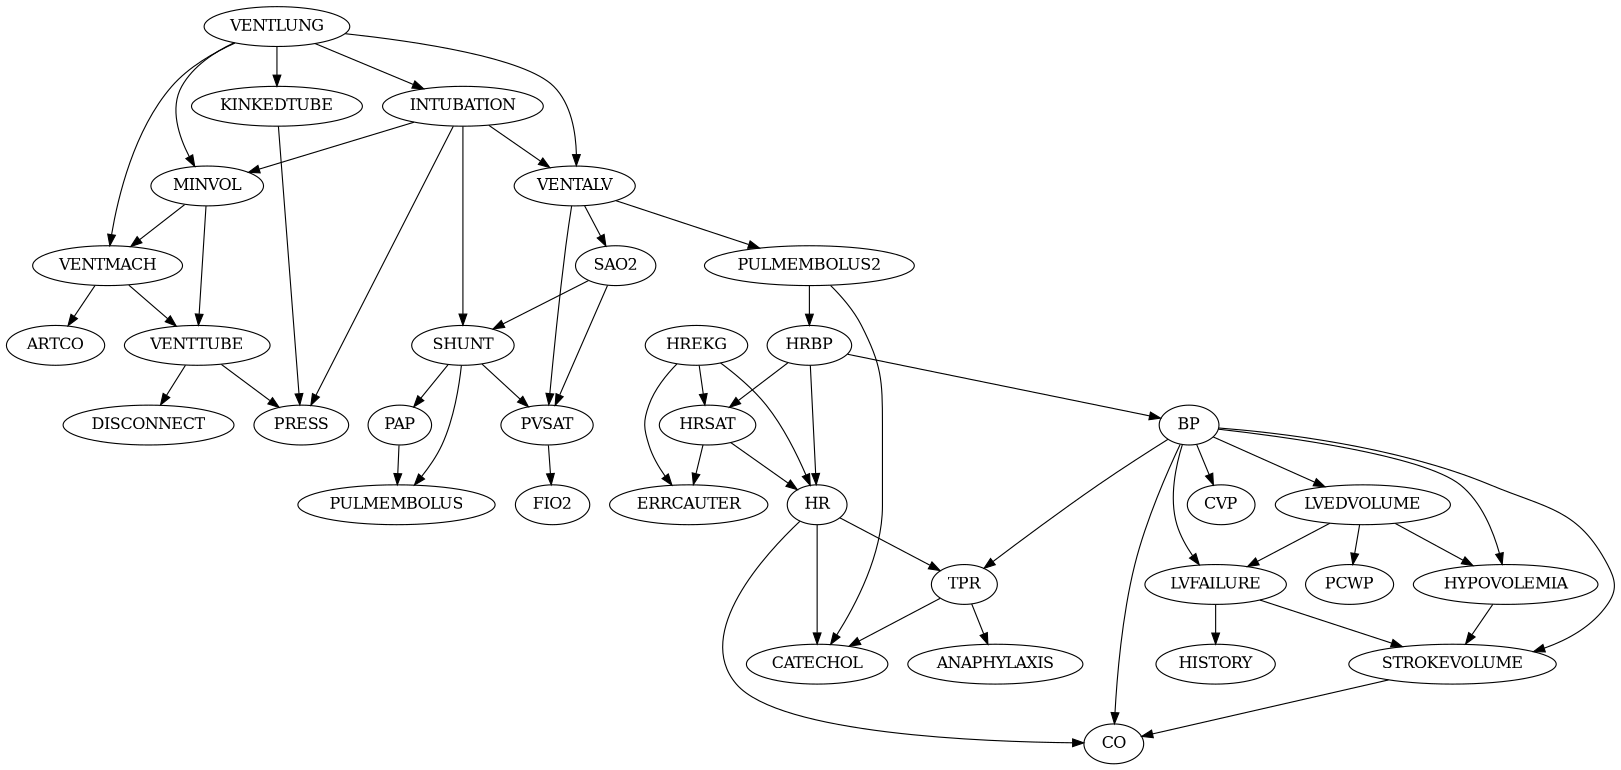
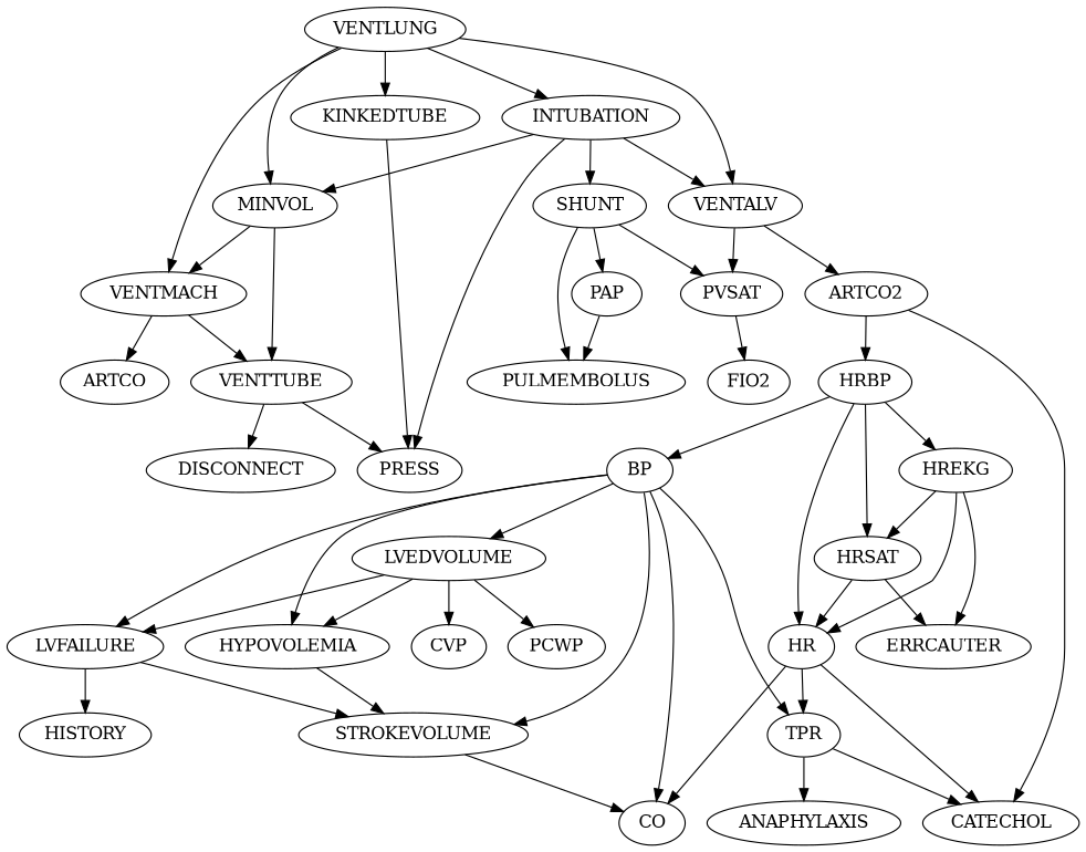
  digraph {
    KINKEDTUBE
    PRESS
    INTUBATION
    SHUNT
    MINVOL
    VENTALV
    PVSAT
    PAP
    PULMEMBOLUS
    VENTTUBE
    VENTMACH
-   SAO2
-   ARTCO2 [label=PULMEMBOLUS2]
+   ARTCO2
    DISCONNECT
    FIO2
    n16 [label=ARTCO]
    VENTLUNG
    HR
    TPR
    CO
    CATECHOL
    ANAPHYLAXIS
    BP
    LVEDVOLUME
    LVFAILURE
    HYPOVOLEMIA
    STROKEVOLUME
    PCWP
    CVP
    HISTORY
    HRBP
    HREKG
    HRSAT
    ERRCAUTER
    KINKEDTUBE -> PRESS
    INTUBATION -> PRESS
    INTUBATION -> SHUNT
    INTUBATION -> MINVOL
    INTUBATION -> VENTALV
    SHUNT -> PVSAT
    SHUNT -> PAP
    SHUNT -> PULMEMBOLUS
    MINVOL -> VENTTUBE
    MINVOL -> VENTMACH
    VENTALV -> PVSAT
-   VENTALV -> SAO2
    VENTALV -> ARTCO2
    PVSAT -> FIO2
    PAP -> PULMEMBOLUS
    VENTTUBE -> PRESS
    VENTTUBE -> DISCONNECT
    VENTMACH -> VENTTUBE
    VENTMACH -> n16
-   SAO2 -> SHUNT
-   SAO2 -> PVSAT
    ARTCO2 -> CATECHOL
    ARTCO2 -> HRBP
    VENTLUNG -> KINKEDTUBE
    VENTLUNG -> INTUBATION
    VENTLUNG -> MINVOL
    VENTLUNG -> VENTALV
    VENTLUNG -> VENTMACH
    HR -> TPR
    HR -> CO
    HR -> CATECHOL
    TPR -> CATECHOL
    TPR -> ANAPHYLAXIS
    BP -> TPR
    BP -> CO
    BP -> LVEDVOLUME
    BP -> LVFAILURE
    BP -> HYPOVOLEMIA
    BP -> STROKEVOLUME
    LVEDVOLUME -> LVFAILURE
    LVEDVOLUME -> HYPOVOLEMIA
    LVEDVOLUME -> PCWP
-   BP -> CVP
+   LVEDVOLUME -> CVP
    LVFAILURE -> STROKEVOLUME
    LVFAILURE -> HISTORY
    HYPOVOLEMIA -> STROKEVOLUME
    STROKEVOLUME -> CO
    HRBP -> HR
    HRBP -> BP
+   HRBP -> HREKG
    HRBP -> HRSAT
    HREKG -> HR
    HREKG -> HRSAT
    HREKG -> ERRCAUTER
    HRSAT -> HR
    HRSAT -> ERRCAUTER
  }
